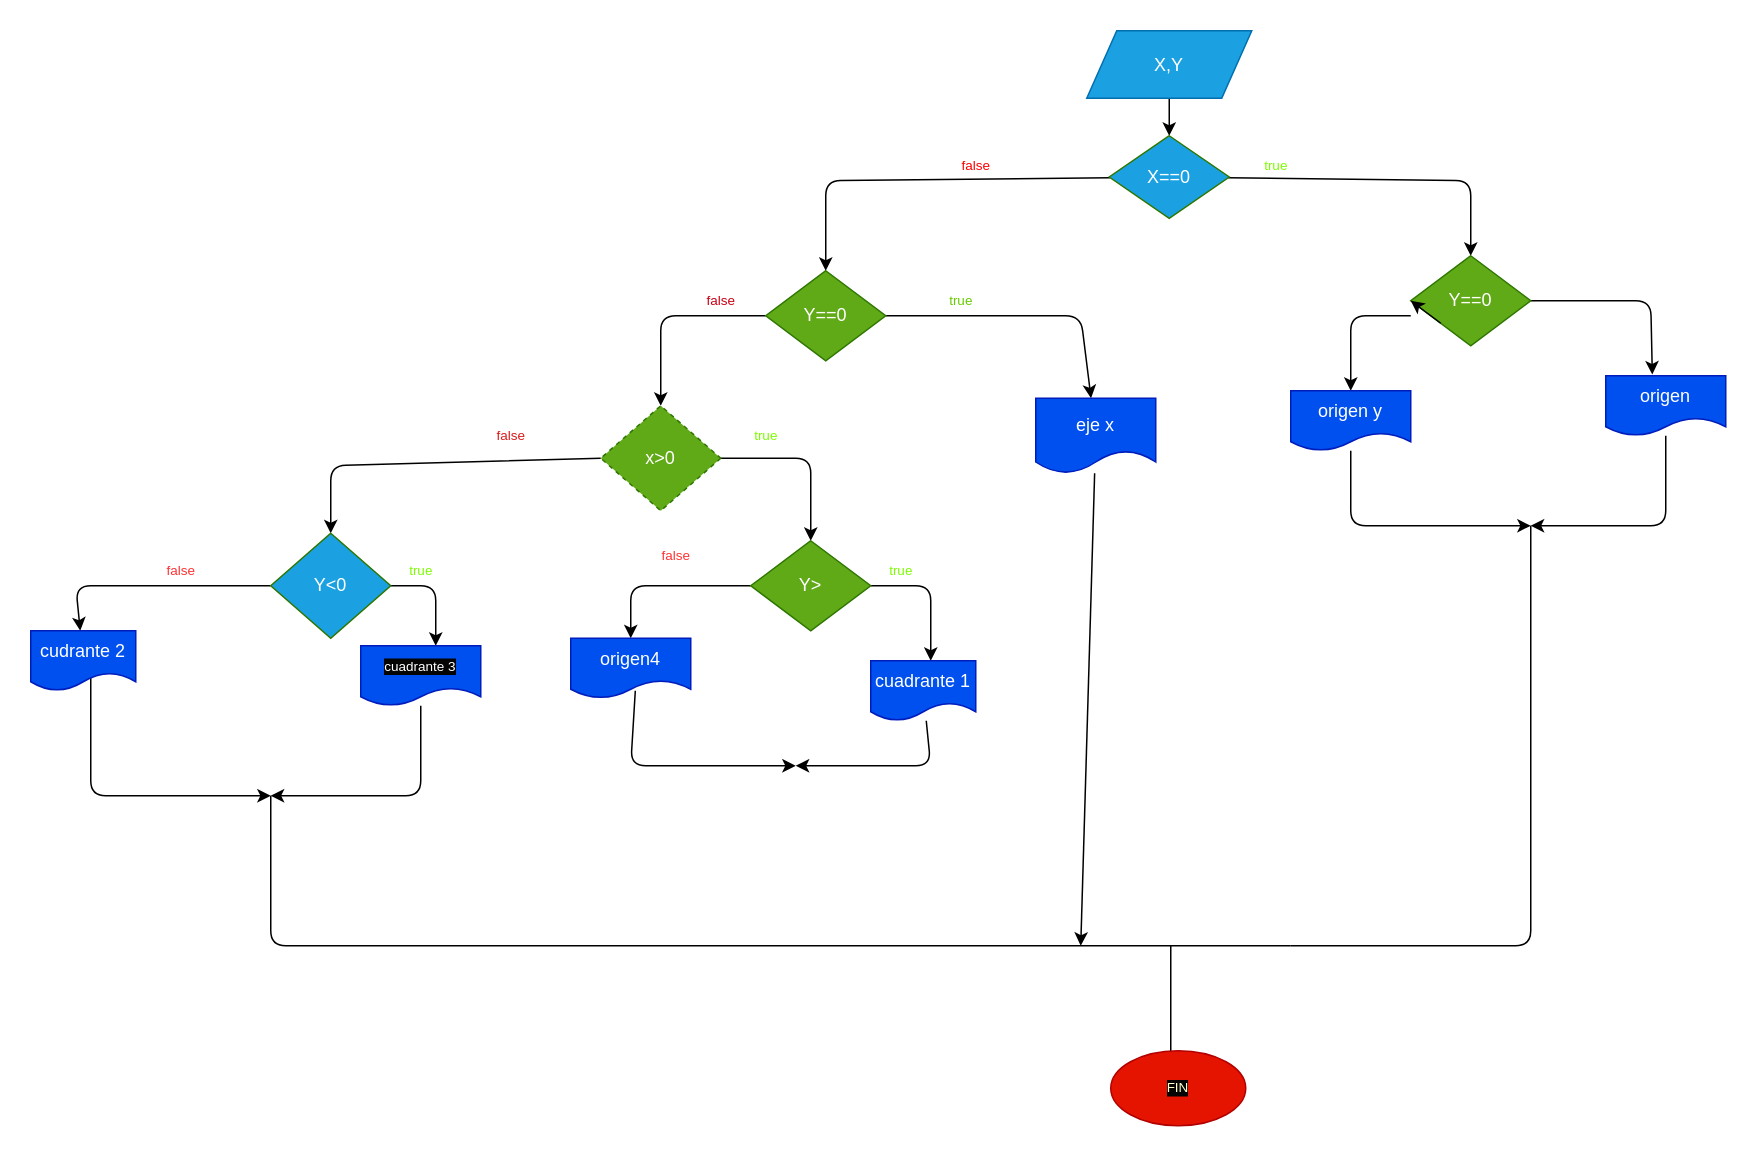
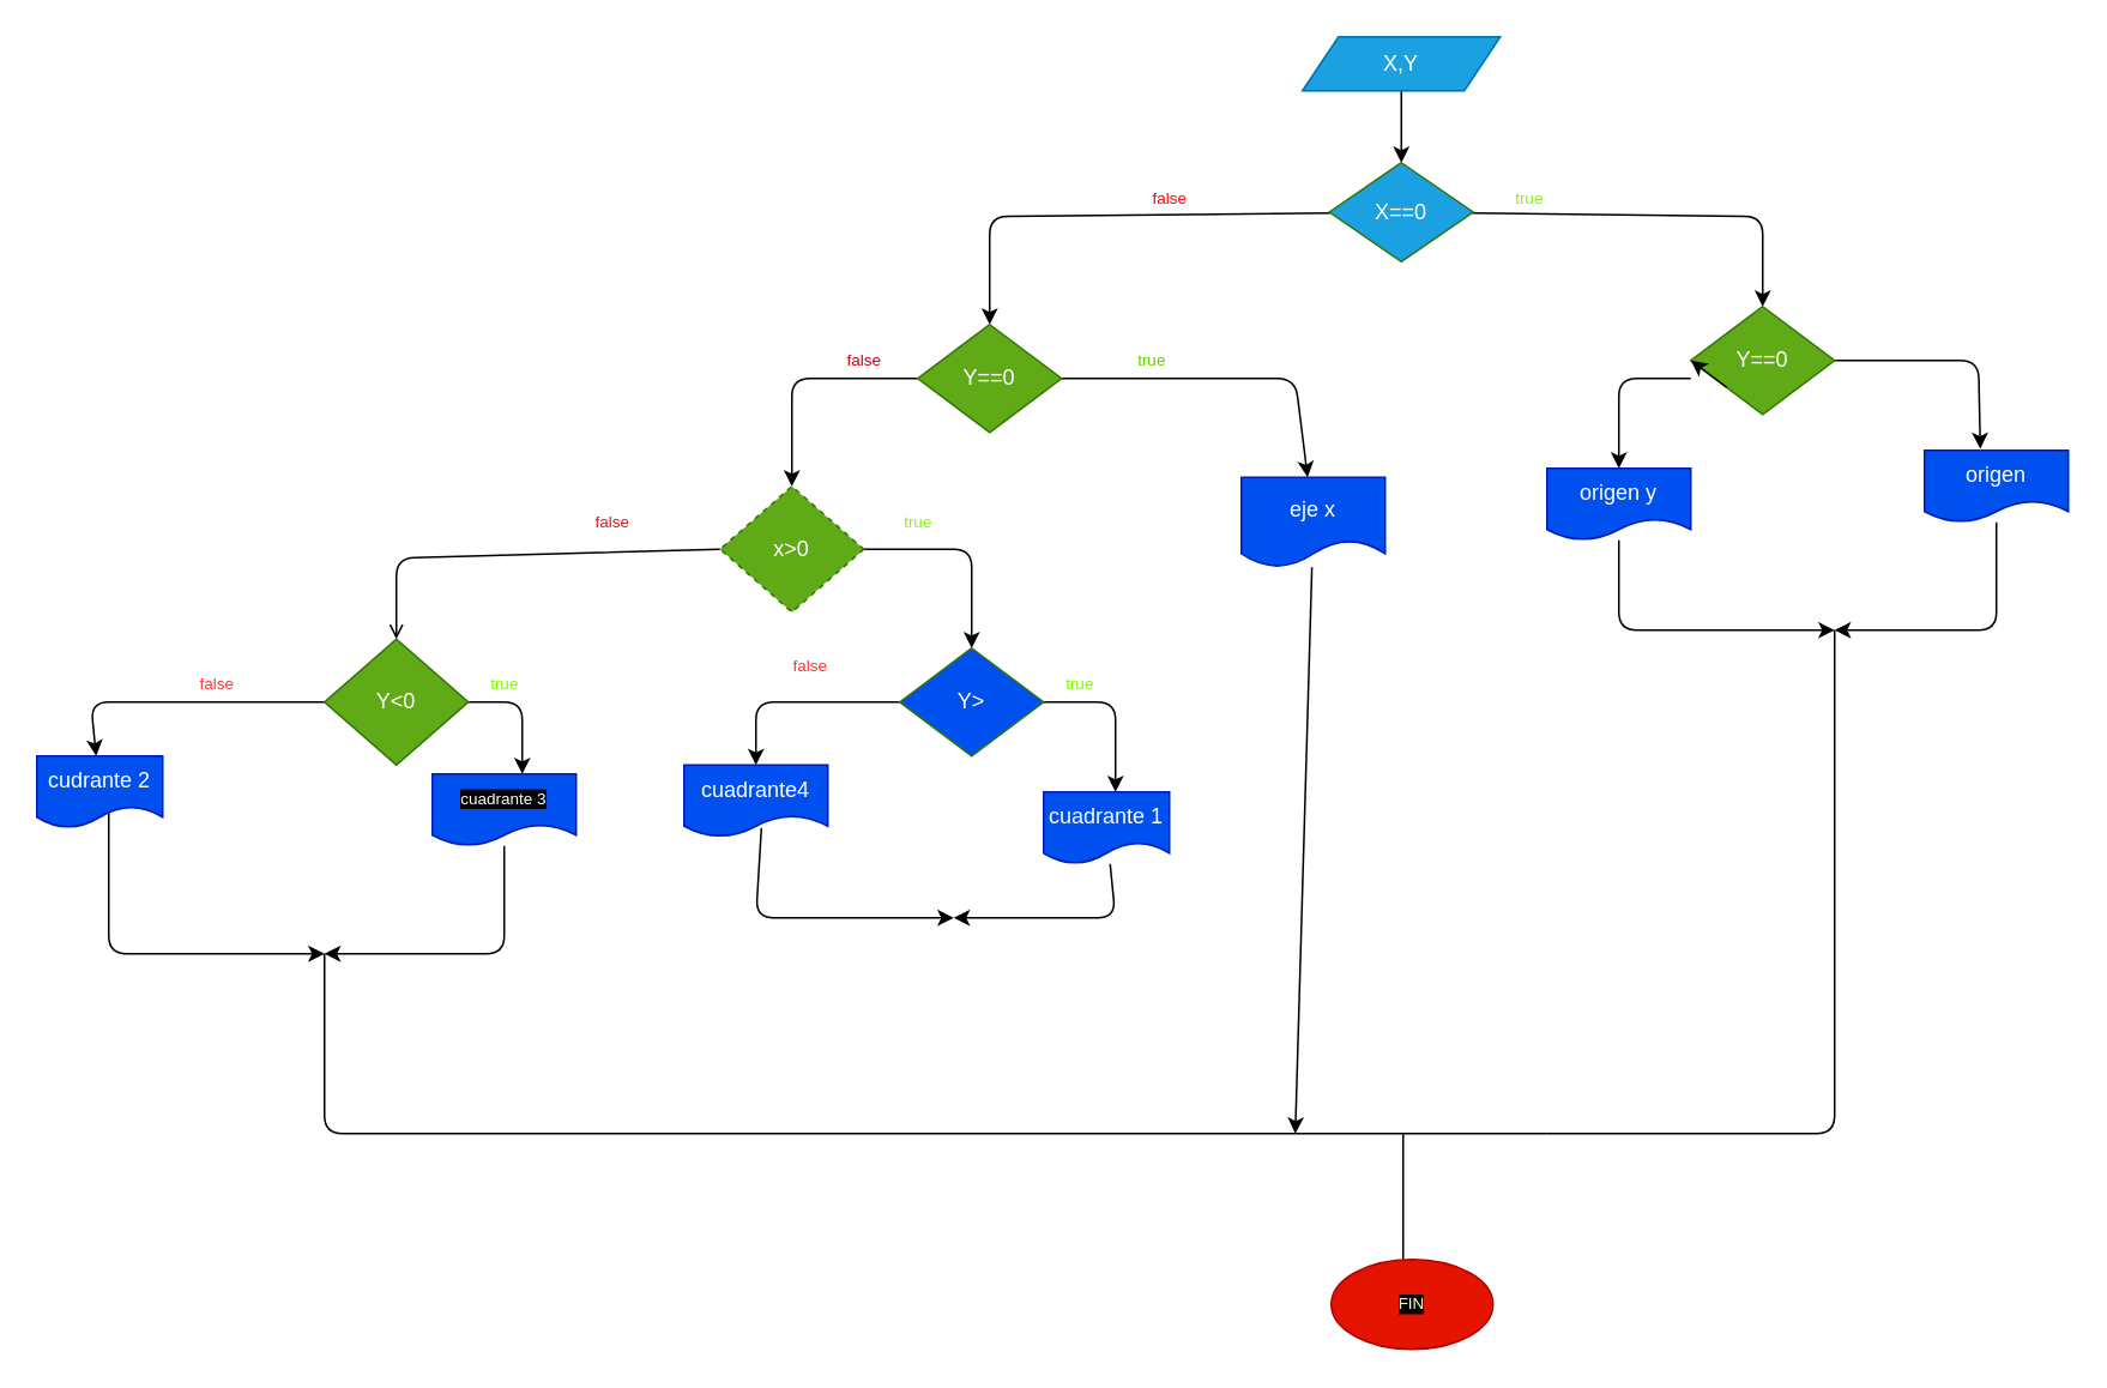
  <mxCell id="0" />
  <mxCell id="1" parent="0" />
  <mxCell id="2" value="" style="edgeStyle=none;html=1;" edge="1" parent="1" source="3" target="6"><mxGeometry relative="1" as="geometry" /></mxCell>
- <mxCell id="3" value="X,Y" style="shape=parallelogram;perimeter=parallelogramPerimeter;whiteSpace=wrap;html=1;fixedSize=1;fillColor=#1ba1e2;fontColor=#ffffff;strokeColor=#006EAF;" vertex="1" parent="1"><mxGeometry x="724" y="20" width="110" height="45" as="geometry" /></mxCell>
+ <mxCell id="3" value="X,Y" style="shape=parallelogram;perimeter=parallelogramPerimeter;whiteSpace=wrap;html=1;fixedSize=1;fillColor=#1ba1e2;fontColor=#ffffff;strokeColor=#006EAF;" vertex="1" parent="1"><mxGeometry x="724" y="20" width="110" height="30" as="geometry" /></mxCell>
  <mxCell id="4" value="" style="edgeStyle=none;html=1;" edge="1" parent="1" source="6" target="9"><mxGeometry relative="1" as="geometry"><Array as="points"><mxPoint x="980" y="120" /></Array></mxGeometry></mxCell>
  <mxCell id="5" value="" style="edgeStyle=none;html=1;" edge="1" parent="1" source="6"><mxGeometry relative="1" as="geometry"><mxPoint x="550" y="180" as="targetPoint" /><Array as="points"><mxPoint x="550" y="120" /></Array></mxGeometry></mxCell>
  <mxCell id="6" value="X==0" style="rhombus;whiteSpace=wrap;html=1;fillColor=#1ba1e2;fontColor=#ffffff;strokeColor=#2D7600;" vertex="1" parent="1"><mxGeometry x="739" y="90" width="80" height="55" as="geometry" /></mxCell>
  <mxCell id="7" value="" style="edgeStyle=none;html=1;fontSize=9;fontColor=#FF3333;" edge="1" parent="1" target="44"><mxGeometry relative="1" as="geometry"><mxPoint x="940" y="210" as="sourcePoint" /><Array as="points"><mxPoint x="900" y="210" /></Array></mxGeometry></mxCell>
  <mxCell id="8" value="" style="edgeStyle=none;html=1;fontSize=9;fontColor=#FF3333;exitX=1;exitY=0.5;exitDx=0;exitDy=0;entryX=0.388;entryY=-0.02;entryDx=0;entryDy=0;entryPerimeter=0;" edge="1" parent="1" source="9" target="47"><mxGeometry relative="1" as="geometry"><Array as="points"><mxPoint x="1100" y="200" /></Array></mxGeometry></mxCell>
  <mxCell id="9" value="Y==0" style="rhombus;whiteSpace=wrap;html=1;fillColor=#60a917;fontColor=#ffffff;strokeColor=#2D7600;" vertex="1" parent="1"><mxGeometry x="940" y="170" width="80" height="60" as="geometry" /></mxCell>
  <mxCell id="10" value="" style="edgeStyle=none;html=1;fontSize=9;fontColor=#FF0000;" edge="1" parent="1" source="12" target="17"><mxGeometry relative="1" as="geometry"><Array as="points"><mxPoint x="440" y="210" /></Array></mxGeometry></mxCell>
  <mxCell id="11" value="" style="edgeStyle=none;html=1;fontSize=9;fontColor=#FF0000;exitX=1;exitY=0.5;exitDx=0;exitDy=0;" edge="1" parent="1" source="12" target="19"><mxGeometry relative="1" as="geometry"><Array as="points"><mxPoint x="720" y="210" /></Array></mxGeometry></mxCell>
  <mxCell id="12" value="Y==0" style="rhombus;whiteSpace=wrap;html=1;fillColor=#60a917;fontColor=#ffffff;strokeColor=#2D7600;" vertex="1" parent="1"><mxGeometry x="510" y="180" width="80" height="60" as="geometry" /></mxCell>
  <mxCell id="13" value="&lt;font color=&quot;#7efc00&quot;&gt;true&lt;/font&gt;" style="text;html=1;align=center;verticalAlign=middle;resizable=0;points=[];autosize=1;strokeColor=none;fillColor=none;fontSize=9;" vertex="1" parent="1"><mxGeometry x="830" y="100" width="40" height="20" as="geometry" /></mxCell>
  <mxCell id="14" value="false" style="text;html=1;align=center;verticalAlign=middle;resizable=0;points=[];autosize=1;strokeColor=none;fillColor=none;fontSize=9;fontColor=#FF0000;" vertex="1" parent="1"><mxGeometry x="630" y="100" width="40" height="20" as="geometry" /></mxCell>
  <mxCell id="15" value="" style="edgeStyle=none;html=1;fontSize=9;fontColor=#cc0014;exitX=0.5;exitY=0;exitDx=0;exitDy=0;" edge="1" parent="1" source="17" target="24"><mxGeometry relative="1" as="geometry"><Array as="points"><mxPoint x="540" y="305" /></Array></mxGeometry></mxCell>
- <mxCell id="16" value="" style="edgeStyle=none;html=1;fontSize=9;fontColor=#cc0014;exitX=0.5;exitY=1;exitDx=0;exitDy=0;" edge="1" parent="1" source="17" target="27"><mxGeometry relative="1" as="geometry"><Array as="points"><mxPoint x="220" y="310" /></Array></mxGeometry></mxCell>
+ <mxCell id="16" value="" style="edgeStyle=none;html=1;fontSize=9;fontColor=#cc0014;exitX=0.5;exitY=1;exitDx=0;exitDy=0;endArrow=open;" edge="1" parent="1" source="17" target="27"><mxGeometry relative="1" as="geometry"><Array as="points"><mxPoint x="220" y="310" /></Array></mxGeometry></mxCell>
  <mxCell id="17" value="x&amp;gt;0" style="rhombus;whiteSpace=wrap;html=1;direction=south;fillColor=#60a917;fontColor=#ffffff;strokeColor=#2D7600;dashed=1;" vertex="1" parent="1"><mxGeometry x="400" y="270" width="80" height="70" as="geometry" /></mxCell>
  <mxCell id="18" value="" style="edgeStyle=none;html=1;fontSize=9;fontColor=#FF3333;" edge="1" parent="1" source="19"><mxGeometry relative="1" as="geometry"><mxPoint x="720" y="630" as="targetPoint" /></mxGeometry></mxCell>
  <mxCell id="19" value="eje x" style="shape=document;whiteSpace=wrap;html=1;boundedLbl=1;fillColor=#0050ef;fontColor=#ffffff;strokeColor=#001DBC;" vertex="1" parent="1"><mxGeometry x="690" y="265" width="80" height="50" as="geometry" /></mxCell>
  <mxCell id="20" value="&lt;font color=&quot;#66cc00&quot;&gt;true&lt;/font&gt;" style="text;html=1;align=center;verticalAlign=middle;resizable=0;points=[];autosize=1;strokeColor=none;fillColor=none;fontSize=9;fontColor=#FF0000;" vertex="1" parent="1"><mxGeometry x="620" y="190" width="40" height="20" as="geometry" /></mxCell>
  <mxCell id="21" value="&lt;font color=&quot;#cc0014&quot;&gt;false&lt;/font&gt;" style="text;html=1;align=center;verticalAlign=middle;resizable=0;points=[];autosize=1;strokeColor=none;fillColor=none;fontSize=9;fontColor=#66CC00;" vertex="1" parent="1"><mxGeometry x="460" y="190" width="40" height="20" as="geometry" /></mxCell>
  <mxCell id="22" value="" style="edgeStyle=none;html=1;fontSize=9;fontColor=#cc0014;exitX=1;exitY=0.5;exitDx=0;exitDy=0;" edge="1" parent="1" source="24"><mxGeometry relative="1" as="geometry"><mxPoint x="620" y="440" as="targetPoint" /><Array as="points"><mxPoint x="620" y="390" /></Array></mxGeometry></mxCell>
  <mxCell id="23" value="" style="edgeStyle=none;html=1;fontSize=9;fontColor=#cc0014;" edge="1" parent="1" source="24" target="31"><mxGeometry relative="1" as="geometry"><Array as="points"><mxPoint y="390" x="420" /></Array></mxGeometry></mxCell>
- <mxCell id="24" value="Y&amp;gt;" style="rhombus;whiteSpace=wrap;html=1;fillColor=#60a917;fontColor=#ffffff;strokeColor=#2D7600;" vertex="1" parent="1"><mxGeometry x="500" y="360" width="80" height="60" as="geometry" /></mxCell>
+ <mxCell id="24" value="Y&amp;gt;" style="rhombus;whiteSpace=wrap;html=1;fillColor=#0050ef;fontColor=#ffffff;strokeColor=#2D7600;" vertex="1" parent="1"><mxGeometry x="500" y="360" width="80" height="60" as="geometry" /></mxCell>
  <mxCell id="25" value="" style="edgeStyle=none;html=1;fontSize=9;fontColor=#cc0014;exitX=0;exitY=0.5;exitDx=0;exitDy=0;" edge="1" parent="1" source="27" target="33"><mxGeometry relative="1" as="geometry"><Array as="points"><mxPoint x="50" y="390" /></Array></mxGeometry></mxCell>
  <mxCell id="26" value="" style="edgeStyle=none;html=1;fontSize=9;fontColor=#cc0014;exitX=1;exitY=0.5;exitDx=0;exitDy=0;" edge="1" parent="1" source="27"><mxGeometry relative="1" as="geometry"><mxPoint x="290" y="430" as="targetPoint" /><Array as="points"><mxPoint x="290" y="390" /></Array></mxGeometry></mxCell>
- <mxCell id="27" value="Y&amp;lt;0" style="rhombus;whiteSpace=wrap;html=1;fillColor=#1ba1e2;fontColor=#ffffff;strokeColor=#2D7600;" vertex="1" parent="1"><mxGeometry x="180" y="355" width="80" height="70" as="geometry" /></mxCell>
+ <mxCell id="27" value="Y&amp;lt;0" style="rhombus;whiteSpace=wrap;html=1;fillColor=#60a917;fontColor=#ffffff;strokeColor=#2D7600;" vertex="1" parent="1"><mxGeometry x="180" y="355" width="80" height="70" as="geometry" /></mxCell>
  <mxCell id="28" value="" style="edgeStyle=none;html=1;fontSize=9;fontColor=#cc0014;" edge="1" parent="1" source="29"><mxGeometry relative="1" as="geometry"><mxPoint x="530" y="510" as="targetPoint" /><Array as="points"><mxPoint x="620" y="510" /></Array></mxGeometry></mxCell>
  <mxCell id="29" value="cuadrante 1" style="shape=document;whiteSpace=wrap;html=1;boundedLbl=1;fillColor=#0050ef;fontColor=#ffffff;strokeColor=#001DBC;" vertex="1" parent="1"><mxGeometry x="580" y="440" width="70" height="40" as="geometry" /></mxCell>
  <mxCell id="30" value="" style="edgeStyle=none;html=1;fontSize=9;fontColor=#cc0014;exitX=0.538;exitY=0.875;exitDx=0;exitDy=0;exitPerimeter=0;" edge="1" parent="1" source="31"><mxGeometry relative="1" as="geometry"><mxPoint x="530" y="510" as="targetPoint" /><Array as="points"><mxPoint y="510" x="420" /></Array></mxGeometry></mxCell>
- <mxCell id="31" value="origen4" style="shape=document;whiteSpace=wrap;html=1;boundedLbl=1;fillColor=#0050ef;fontColor=#ffffff;strokeColor=#001DBC;" vertex="1" parent="1"><mxGeometry x="380" y="425" width="80" height="40" as="geometry" /></mxCell>
+ <mxCell id="31" value="cuadrante4" style="shape=document;whiteSpace=wrap;html=1;boundedLbl=1;fillColor=#0050ef;fontColor=#ffffff;strokeColor=#001DBC;" vertex="1" parent="1"><mxGeometry x="380" y="425" width="80" height="40" as="geometry" /></mxCell>
  <mxCell id="32" value="" style="edgeStyle=none;html=1;fontSize=9;fontColor=#FFFFFF;" edge="1" parent="1"><mxGeometry relative="1" as="geometry"><mxPoint x="60" y="450" as="sourcePoint" /><mxPoint x="180" y="530" as="targetPoint" /><Array as="points"><mxPoint x="60" y="530" /></Array></mxGeometry></mxCell>
  <mxCell id="33" value="cudrante 2" style="shape=document;whiteSpace=wrap;html=1;boundedLbl=1;fillColor=#0050ef;fontColor=#ffffff;strokeColor=#001DBC;" vertex="1" parent="1"><mxGeometry x="20" y="420" width="70" height="40" as="geometry" /></mxCell>
  <mxCell id="34" value="" style="edgeStyle=none;html=1;fontSize=9;fontColor=#FFFFFF;" edge="1" parent="1" source="35"><mxGeometry relative="1" as="geometry"><mxPoint x="180" y="530" as="targetPoint" /><Array as="points"><mxPoint x="280" y="530" /></Array></mxGeometry></mxCell>
  <mxCell id="35" value="cuadrante 3" style="shape=document;whiteSpace=wrap;html=1;boundedLbl=1;labelBackgroundColor=#050505;fontSize=9;fontColor=#ffffff;fillColor=#0050ef;strokeColor=#001DBC;" vertex="1" parent="1"><mxGeometry x="240" y="430" width="80" height="40" as="geometry" /></mxCell>
  <mxCell id="36" value="false" style="text;html=1;align=center;verticalAlign=middle;resizable=0;points=[];autosize=1;strokeColor=none;fillColor=none;fontSize=9;fontColor=#d91c1c;" vertex="1" parent="1"><mxGeometry x="320" y="280" width="40" height="20" as="geometry" /></mxCell>
  <mxCell id="37" value="&lt;font color=&quot;#7efc00&quot;&gt;true&lt;/font&gt;" style="text;html=1;align=center;verticalAlign=middle;resizable=0;points=[];autosize=1;strokeColor=none;fillColor=none;fontSize=9;fontColor=#d91c1c;" vertex="1" parent="1"><mxGeometry x="490" y="280" width="40" height="20" as="geometry" /></mxCell>
  <mxCell id="38" value="true" style="text;html=1;align=center;verticalAlign=middle;resizable=0;points=[];autosize=1;strokeColor=none;fillColor=none;fontSize=9;fontColor=#7EFC00;" vertex="1" parent="1"><mxGeometry x="260" y="370" width="40" height="20" as="geometry" /></mxCell>
  <mxCell id="39" value="true" style="text;html=1;align=center;verticalAlign=middle;resizable=0;points=[];autosize=1;strokeColor=none;fillColor=none;fontSize=9;fontColor=#7EFC00;" vertex="1" parent="1"><mxGeometry x="580" y="370" width="40" height="20" as="geometry" /></mxCell>
  <mxCell id="40" value="&lt;font color=&quot;#ff3333&quot;&gt;false&lt;/font&gt;" style="text;html=1;align=center;verticalAlign=middle;resizable=0;points=[];autosize=1;strokeColor=none;fillColor=none;fontSize=9;fontColor=#7EFC00;" vertex="1" parent="1"><mxGeometry x="100" y="370" width="40" height="20" as="geometry" /></mxCell>
  <mxCell id="41" value="false" style="text;html=1;align=center;verticalAlign=middle;resizable=0;points=[];autosize=1;strokeColor=none;fillColor=none;fontSize=9;fontColor=#FF3333;" vertex="1" parent="1"><mxGeometry x="430" y="360" width="40" height="20" as="geometry" /></mxCell>
  <mxCell id="42" value="" style="endArrow=none;html=1;fontSize=9;fontColor=#FF3333;" edge="1" parent="1"><mxGeometry width="50" height="50" relative="1" as="geometry"><mxPoint x="180" y="530" as="sourcePoint" /><mxPoint x="860" y="630" as="targetPoint" /><Array as="points"><mxPoint x="180" y="630" /></Array></mxGeometry></mxCell>
  <mxCell id="43" value="" style="edgeStyle=none;html=1;fontSize=9;fontColor=#FF3333;" edge="1" parent="1" source="44"><mxGeometry relative="1" as="geometry"><mxPoint x="1020" y="350" as="targetPoint" /><Array as="points"><mxPoint x="900" y="350" /></Array></mxGeometry></mxCell>
  <mxCell id="44" value="origen y" style="shape=document;whiteSpace=wrap;html=1;boundedLbl=1;fillColor=#0050ef;fontColor=#ffffff;strokeColor=#001DBC;" vertex="1" parent="1"><mxGeometry x="860" y="260" width="80" height="40" as="geometry" /></mxCell>
  <mxCell id="45" style="edgeStyle=none;html=1;exitX=0;exitY=1;exitDx=0;exitDy=0;entryX=0;entryY=0.5;entryDx=0;entryDy=0;fontSize=9;fontColor=#FF3333;" edge="1" parent="1" source="9" target="9"><mxGeometry relative="1" as="geometry" /></mxCell>
  <mxCell id="46" value="" style="edgeStyle=none;html=1;fontSize=9;fontColor=#FF3333;" edge="1" parent="1" source="47"><mxGeometry relative="1" as="geometry"><mxPoint x="1020" y="350" as="targetPoint" /><Array as="points"><mxPoint x="1110" y="350" /></Array></mxGeometry></mxCell>
  <mxCell id="47" value="origen" style="shape=document;whiteSpace=wrap;html=1;boundedLbl=1;fillColor=#0050ef;fontColor=#ffffff;strokeColor=#001DBC;" vertex="1" parent="1"><mxGeometry x="1070" y="250" width="80" height="40" as="geometry" /></mxCell>
  <mxCell id="48" value="" style="endArrow=none;html=1;fontSize=9;fontColor=#FF3333;" edge="1" parent="1"><mxGeometry width="50" height="50" relative="1" as="geometry"><mxPoint x="860" y="630" as="sourcePoint" /><mxPoint x="1020" y="350" as="targetPoint" /><Array as="points"><mxPoint x="1020" y="630" /></Array></mxGeometry></mxCell>
  <mxCell id="49" value="" style="endArrow=none;html=1;fontSize=9;fontColor=#FF3333;" edge="1" parent="1"><mxGeometry width="50" height="50" relative="1" as="geometry"><mxPoint x="780" y="630" as="sourcePoint" /><mxPoint x="780" y="710" as="targetPoint" /></mxGeometry></mxCell>
  <mxCell id="50" value="&lt;font color=&quot;#ffffcc&quot;&gt;FIN&lt;/font&gt;" style="ellipse;whiteSpace=wrap;html=1;labelBackgroundColor=#050505;fontSize=9;fontColor=#ffffff;fillColor=#e51400;strokeColor=#B20000;" vertex="1" parent="1"><mxGeometry x="740" y="700" width="90" height="50" as="geometry" /></mxCell>
